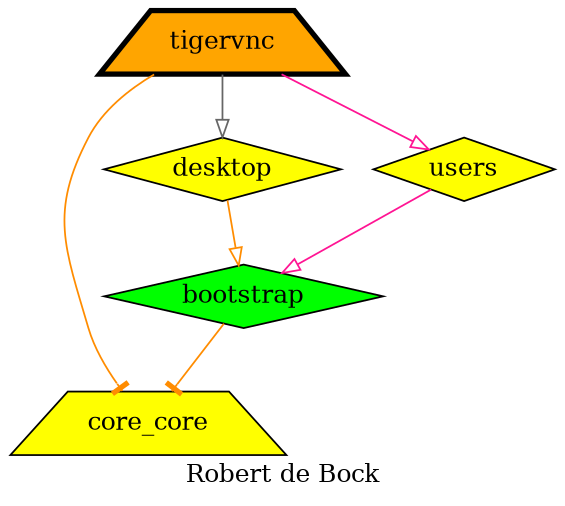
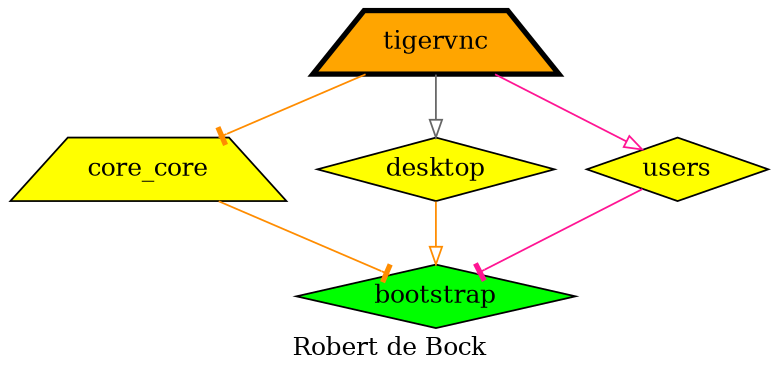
  digraph {
    label="Robert de Bock"
    node [fillcolor=yellow shape=diamond style=filled]
    edge [arrowhead=onormal color=darkorange]
    bootstrap [fillcolor=green]
    n2 [label=core_core shape=trapezium]
    desktop
    users
    tigervnc [fillcolor=orange penwidth=3 shape=trapezium]
-   bootstrap -> n2 [arrowhead=tee]
+   n2 -> bootstrap [arrowhead=tee]
    desktop -> bootstrap
-   users -> bootstrap [color=deeppink]
+   users -> bootstrap [arrowhead=tee color=deeppink]
    tigervnc -> n2 [arrowhead=tee]
    tigervnc -> desktop [color=gray40]
    tigervnc -> users [color=deeppink]
  }
